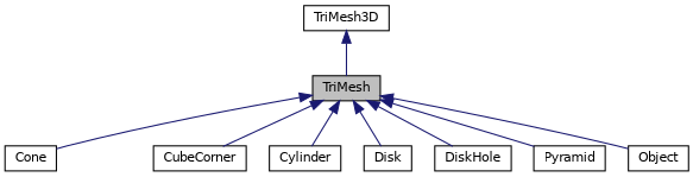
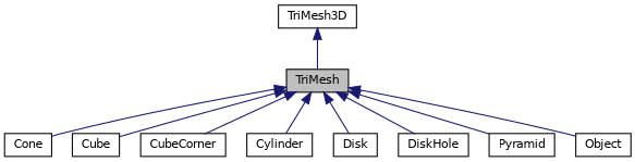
  digraph {
    node [color=black fillcolor=white fontname=Helvetica fontsize=10 shape=record style=filled]
    edge [color=midnightblue dir=back fontname=Helvetica fontsize=10 labelfontname=Helvetica labelfontsize=10 style=solid]
    n1 [fillcolor=grey75 fontcolor=black height=0.2 label=TriMesh width=0.4]
    n2 [height=0.2 label=Cone width=0.4]
+   n3 [height=0.2 label=Cube width=0.4]
    n4 [height=0.2 label=CubeCorner width=0.4]
    n5 [height=0.2 label=Cylinder width=0.4]
    n6 [height=0.2 label=Disk width=0.4]
    n7 [height=0.2 label=DiskHole width=0.4]
    n8 [height=0.2 label=Pyramid width=0.4]
    n9 [height=0.2 label=Object width=0.4]
    n10 [height=0.2 label=TriMesh3D width=0.4]
    n1 -> n2
+   n1 -> n3
    n1 -> n4
    n1 -> n5
    n1 -> n6
    n1 -> n7
    n1 -> n8
    n1 -> n9
    n10 -> n1
  }
